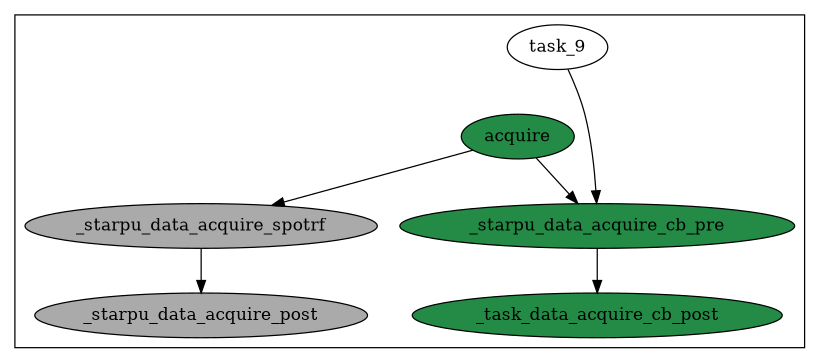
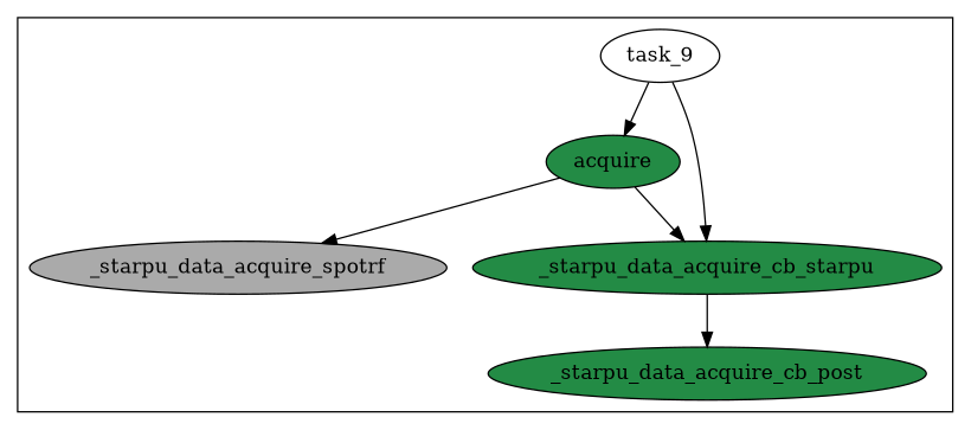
  digraph {
    color=white
    rankdir=TB
    node [fillcolor="/greens9/7" style=filled]
    n1 [label=acquire]
    task_9 [fillcolor="" style=""]
-   n3 [label=_starpu_data_acquire_cb_pre]
+   n3 [label=_starpu_data_acquire_cb_starpu]
    n4 [fillcolor="#aaaaaa" label=_starpu_data_acquire_spotrf]
-   n5 [label=_task_data_acquire_cb_post]
-   n6 [fillcolor="#aaaaaa" label=_starpu_data_acquire_post]
+   n5 [label=_starpu_data_acquire_cb_post]
    subgraph cluster_1 {
      color=black
      n1
      task_9
      n3
      n4
      n5
-     n6
    }
    n1 -> n3
    n1 -> n4
+   task_9 -> n1
    task_9 -> n3
    n3 -> n5
-   n4 -> n6
  }
